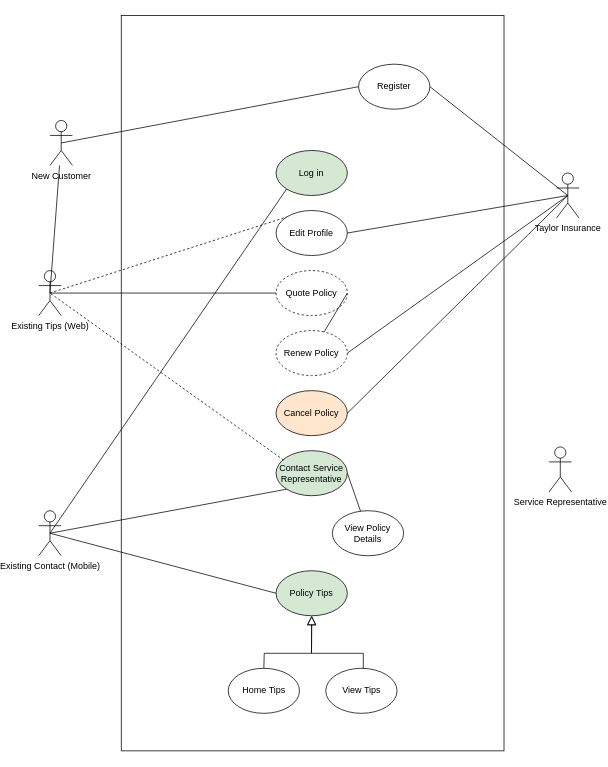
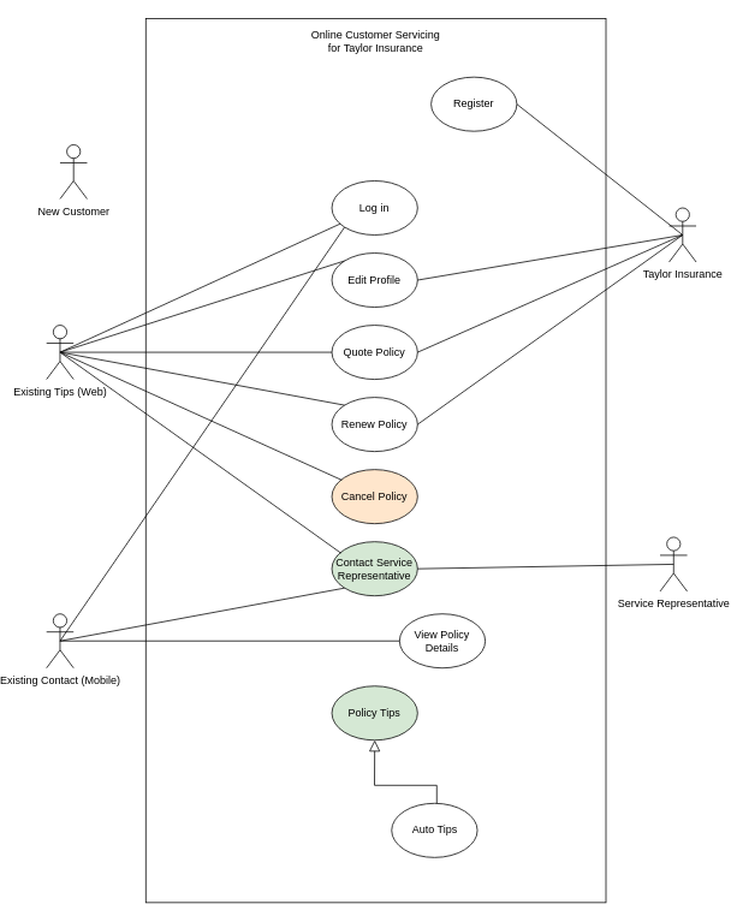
  <mxCell id="0" />
  <mxCell id="1" parent="0" />
  <mxCell id="2" value="" style="rounded=0;whiteSpace=wrap;html=1;" vertex="1" parent="1"><mxGeometry x="130" y="20" width="510" height="980" as="geometry" /></mxCell>
+ <mxCell id="3" value="Online Customer Servicing for Taylor Insurance" style="text;html=1;align=center;verticalAlign=middle;whiteSpace=wrap;rounded=0;" vertex="1" parent="1"><mxGeometry x="311.25" y="30" width="147.5" height="30" as="geometry" /></mxCell>
  <mxCell id="4" value="Existing Tips (Web)" style="shape=umlActor;verticalLabelPosition=bottom;verticalAlign=top;html=1;" vertex="1" parent="1"><mxGeometry x="20" y="360" width="30" height="60" as="geometry" /></mxCell>
  <mxCell id="5" value="New Customer" style="shape=umlActor;verticalLabelPosition=bottom;verticalAlign=top;html=1;" vertex="1" parent="1"><mxGeometry x="35" y="160" width="30" height="60" as="geometry" /></mxCell>
  <mxCell id="6" value="Taylor Insurance" style="shape=umlActor;verticalLabelPosition=bottom;verticalAlign=top;html=1;" vertex="1" parent="1"><mxGeometry x="710" y="230" width="30" height="60" as="geometry" /></mxCell>
- <mxCell id="7" value="Quote Policy" style="ellipse;whiteSpace=wrap;html=1;dashed=1;" vertex="1" parent="1"><mxGeometry x="336.25" y="360" width="95" height="60" as="geometry" /></mxCell>
- <mxCell id="8" value="Renew Policy" style="ellipse;whiteSpace=wrap;html=1;dashed=1;" vertex="1" parent="1"><mxGeometry x="336.25" y="440" width="95" height="60" as="geometry" /></mxCell>
+ <mxCell id="7" value="Quote Policy" style="ellipse;whiteSpace=wrap;html=1;" vertex="1" parent="1"><mxGeometry x="336.25" y="360" width="95" height="60" as="geometry" /></mxCell>
+ <mxCell id="8" value="Renew Policy" style="ellipse;whiteSpace=wrap;html=1;" vertex="1" parent="1"><mxGeometry x="336.25" y="440" width="95" height="60" as="geometry" /></mxCell>
  <mxCell id="9" value="Cancel Policy" style="ellipse;whiteSpace=wrap;html=1;fillColor=#ffe6cc;" vertex="1" parent="1"><mxGeometry x="336.25" y="520" width="95" height="60" as="geometry" /></mxCell>
  <mxCell id="10" value="View Policy Details" style="ellipse;whiteSpace=wrap;html=1;" vertex="1" parent="1"><mxGeometry x="411.25" y="680" width="95" height="60" as="geometry" /></mxCell>
- <mxCell id="11" value="Log in " style="ellipse;whiteSpace=wrap;html=1;fillColor=#d5e8d4;" vertex="1" parent="1"><mxGeometry x="336.25" y="200" width="95" height="60" as="geometry" /></mxCell>
+ <mxCell id="11" value="Log in " style="ellipse;whiteSpace=wrap;html=1;" vertex="1" parent="1"><mxGeometry x="336.25" y="200" width="95" height="60" as="geometry" /></mxCell>
  <mxCell id="12" value="Register" style="ellipse;whiteSpace=wrap;html=1;" vertex="1" parent="1"><mxGeometry x="446.25" y="85" width="95" height="60" as="geometry" /></mxCell>
  <mxCell id="13" value="Edit Profile" style="ellipse;whiteSpace=wrap;html=1;" vertex="1" parent="1"><mxGeometry x="336.25" y="280" width="95" height="60" as="geometry" /></mxCell>
  <mxCell id="14" value="Contact Service Representative" style="ellipse;whiteSpace=wrap;html=1;fillColor=#d5e8d4;" vertex="1" parent="1"><mxGeometry x="336.25" y="600" width="95" height="60" as="geometry" /></mxCell>
  <mxCell id="15" value="Policy Tips" style="ellipse;whiteSpace=wrap;html=1;fillColor=#d5e8d4;" vertex="1" parent="1"><mxGeometry x="336.25" y="760" width="95" height="60" as="geometry" /></mxCell>
  <mxCell id="16" value="Existing Contact (Mobile)" style="shape=umlActor;verticalLabelPosition=bottom;verticalAlign=top;html=1;" vertex="1" parent="1"><mxGeometry x="20" y="680" width="30" height="60" as="geometry" /></mxCell>
- <mxCell id="17" value="" style="endArrow=none;html=1;rounded=0;exitX=0.5;exitY=0.5;exitDx=0;exitDy=0;exitPerimeter=0;" edge="1" parent="1" source="4" target="5"><mxGeometry width="50" height="50" relative="1" as="geometry"><mxPoint x="300" y="270" as="sourcePoint" /><mxPoint x="350" y="220" as="targetPoint" /></mxGeometry></mxCell>
- <mxCell id="18" value="" style="endArrow=none;html=1;rounded=0;exitX=0.5;exitY=0.5;exitDx=0;exitDy=0;exitPerimeter=0;entryX=0;entryY=0;entryDx=0;entryDy=0;dashed=1;" edge="1" parent="1" source="4" target="13"><mxGeometry width="50" height="50" relative="1" as="geometry"><mxPoint x="300" y="470" as="sourcePoint" /><mxPoint x="350" y="420" as="targetPoint" /></mxGeometry></mxCell>
+ <mxCell id="17" value="" style="endArrow=none;html=1;rounded=0;exitX=0.5;exitY=0.5;exitDx=0;exitDy=0;exitPerimeter=0;" edge="1" parent="1" source="4" target="11"><mxGeometry width="50" height="50" relative="1" as="geometry"><mxPoint x="300" y="270" as="sourcePoint" /><mxPoint x="350" y="220" as="targetPoint" /></mxGeometry></mxCell>
+ <mxCell id="18" value="" style="endArrow=none;html=1;rounded=0;exitX=0.5;exitY=0.5;exitDx=0;exitDy=0;exitPerimeter=0;entryX=0;entryY=0;entryDx=0;entryDy=0;" edge="1" parent="1" source="4" target="13"><mxGeometry width="50" height="50" relative="1" as="geometry"><mxPoint x="300" y="470" as="sourcePoint" /><mxPoint x="350" y="420" as="targetPoint" /></mxGeometry></mxCell>
  <mxCell id="19" value="" style="endArrow=none;html=1;rounded=0;exitX=0.5;exitY=0.5;exitDx=0;exitDy=0;exitPerimeter=0;entryX=0;entryY=0.5;entryDx=0;entryDy=0;" edge="1" parent="1" source="4" target="7"><mxGeometry width="50" height="50" relative="1" as="geometry"><mxPoint x="290" y="340" as="sourcePoint" /><mxPoint x="340" y="290" as="targetPoint" /></mxGeometry></mxCell>
- <mxCell id="22" value="" style="endArrow=none;html=1;rounded=0;entryX=0.5;entryY=0.5;entryDx=0;entryDy=0;entryPerimeter=0;exitX=0.105;exitY=0.209;exitDx=0;exitDy=0;exitPerimeter=0;dashed=1;" edge="1" parent="1" source="14" target="4"><mxGeometry width="50" height="50" relative="1" as="geometry"><mxPoint x="290" y="490" as="sourcePoint" /><mxPoint x="340" y="440" as="targetPoint" /></mxGeometry></mxCell>
- <mxCell id="23" value="" style="endArrow=none;html=1;rounded=0;exitX=0.5;exitY=0.5;exitDx=0;exitDy=0;exitPerimeter=0;entryX=0;entryY=0.5;entryDx=0;entryDy=0;" edge="1" parent="1" source="5" target="12"><mxGeometry width="50" height="50" relative="1" as="geometry"><mxPoint x="390" y="340" as="sourcePoint" /><mxPoint x="440" y="290" as="targetPoint" /></mxGeometry></mxCell>
+ <mxCell id="20" value="" style="endArrow=none;html=1;rounded=0;entryX=0;entryY=0;entryDx=0;entryDy=0;exitX=0.5;exitY=0.5;exitDx=0;exitDy=0;exitPerimeter=0;" edge="1" parent="1" source="4" target="8"><mxGeometry width="50" height="50" relative="1" as="geometry"><mxPoint x="70" y="400" as="sourcePoint" /><mxPoint x="120" y="350" as="targetPoint" /></mxGeometry></mxCell>
+ <mxCell id="21" value="" style="endArrow=none;html=1;rounded=0;entryX=0.5;entryY=0.5;entryDx=0;entryDy=0;entryPerimeter=0;exitX=0.115;exitY=0.194;exitDx=0;exitDy=0;exitPerimeter=0;" edge="1" parent="1" source="9" target="4"><mxGeometry width="50" height="50" relative="1" as="geometry"><mxPoint x="290" y="390" as="sourcePoint" /><mxPoint x="340" y="340" as="targetPoint" /></mxGeometry></mxCell>
+ <mxCell id="22" value="" style="endArrow=none;html=1;rounded=0;entryX=0.5;entryY=0.5;entryDx=0;entryDy=0;entryPerimeter=0;exitX=0.105;exitY=0.209;exitDx=0;exitDy=0;exitPerimeter=0;" edge="1" parent="1" source="14" target="4"><mxGeometry width="50" height="50" relative="1" as="geometry"><mxPoint x="290" y="490" as="sourcePoint" /><mxPoint x="340" y="440" as="targetPoint" /></mxGeometry></mxCell>
  <mxCell id="24" value="" style="endArrow=none;html=1;rounded=0;exitX=0.5;exitY=0.5;exitDx=0;exitDy=0;exitPerimeter=0;entryX=0;entryY=1;entryDx=0;entryDy=0;" edge="1" parent="1" source="16" target="14"><mxGeometry width="50" height="50" relative="1" as="geometry"><mxPoint x="390" y="600" as="sourcePoint" /><mxPoint x="440" y="550" as="targetPoint" /></mxGeometry></mxCell>
- <mxCell id="26" value="" style="endArrow=none;html=1;rounded=0;exitX=0.5;exitY=0.5;exitDx=0;exitDy=0;exitPerimeter=0;entryX=0;entryY=0.5;entryDx=0;entryDy=0;" edge="1" parent="1" source="16" target="15"><mxGeometry width="50" height="50" relative="1" as="geometry"><mxPoint x="390" y="600" as="sourcePoint" /><mxPoint x="440" y="550" as="targetPoint" /></mxGeometry></mxCell>
+ <mxCell id="25" value="" style="endArrow=none;html=1;rounded=0;exitX=0.5;exitY=0.5;exitDx=0;exitDy=0;exitPerimeter=0;entryX=0;entryY=0.5;entryDx=0;entryDy=0;" edge="1" parent="1" source="16" target="10"><mxGeometry width="50" height="50" relative="1" as="geometry"><mxPoint x="390" y="600" as="sourcePoint" /><mxPoint x="440" y="550" as="targetPoint" /></mxGeometry></mxCell>
  <mxCell id="27" value="" style="endArrow=none;html=1;rounded=0;entryX=0.5;entryY=0.5;entryDx=0;entryDy=0;entryPerimeter=0;exitX=1;exitY=0.5;exitDx=0;exitDy=0;" edge="1" parent="1" source="13" target="6"><mxGeometry width="50" height="50" relative="1" as="geometry"><mxPoint x="470" y="240" as="sourcePoint" /><mxPoint x="520" y="190" as="targetPoint" /></mxGeometry></mxCell>
  <mxCell id="28" value="" style="endArrow=none;html=1;rounded=0;exitX=1;exitY=0.5;exitDx=0;exitDy=0;entryX=0.5;entryY=0.5;entryDx=0;entryDy=0;entryPerimeter=0;" edge="1" parent="1" source="12" target="6"><mxGeometry width="50" height="50" relative="1" as="geometry"><mxPoint x="390" y="420" as="sourcePoint" /><mxPoint x="440" y="370" as="targetPoint" /></mxGeometry></mxCell>
- <mxCell id="29" value="" style="endArrow=none;html=1;rounded=0;exitX=1;exitY=0.5;exitDx=0;exitDy=0;" edge="1" parent="1" source="7" target="8"><mxGeometry width="50" height="50" relative="1" as="geometry"><mxPoint x="390" y="520" as="sourcePoint" /><mxPoint x="440" y="470" as="targetPoint" /></mxGeometry></mxCell>
+ <mxCell id="29" value="" style="endArrow=none;html=1;rounded=0;entryX=0.5;entryY=0.5;entryDx=0;entryDy=0;entryPerimeter=0;exitX=1;exitY=0.5;exitDx=0;exitDy=0;" edge="1" parent="1" source="7" target="6"><mxGeometry width="50" height="50" relative="1" as="geometry"><mxPoint x="390" y="520" as="sourcePoint" /><mxPoint x="440" y="470" as="targetPoint" /></mxGeometry></mxCell>
  <mxCell id="30" value="" style="endArrow=none;html=1;rounded=0;entryX=0.5;entryY=0.5;entryDx=0;entryDy=0;entryPerimeter=0;exitX=1;exitY=0.5;exitDx=0;exitDy=0;" edge="1" parent="1" source="8" target="6"><mxGeometry width="50" height="50" relative="1" as="geometry"><mxPoint x="540" y="400" as="sourcePoint" /><mxPoint x="590" y="350" as="targetPoint" /></mxGeometry></mxCell>
- <mxCell id="31" value="" style="endArrow=none;html=1;rounded=0;entryX=0.5;entryY=0.5;entryDx=0;entryDy=0;entryPerimeter=0;exitX=1;exitY=0.5;exitDx=0;exitDy=0;" edge="1" parent="1" source="9" target="6"><mxGeometry width="50" height="50" relative="1" as="geometry"><mxPoint x="540" y="450" as="sourcePoint" /><mxPoint x="590" y="400" as="targetPoint" /></mxGeometry></mxCell>
  <mxCell id="32" value="Service Representative" style="shape=umlActor;verticalLabelPosition=bottom;verticalAlign=top;html=1;" vertex="1" parent="1"><mxGeometry x="700" y="595" width="30" height="60" as="geometry" /></mxCell>
- <mxCell id="33" value="" style="endArrow=none;html=1;rounded=0;exitX=1;exitY=0.5;exitDx=0;exitDy=0;" edge="1" parent="1" source="14" target="10"><mxGeometry width="50" height="50" relative="1" as="geometry"><mxPoint x="390" y="570" as="sourcePoint" /><mxPoint x="440" y="520" as="targetPoint" /></mxGeometry></mxCell>
- <mxCell id="34" value="Home Tips" style="ellipse;whiteSpace=wrap;html=1;" vertex="1" parent="1"><mxGeometry x="272.5" y="890" width="95" height="60" as="geometry" /></mxCell>
- <mxCell id="35" value="View Tips" style="ellipse;whiteSpace=wrap;html=1;" vertex="1" parent="1"><mxGeometry x="402.5" y="890" width="95" height="60" as="geometry" /></mxCell>
- <mxCell id="36" value="" style="endArrow=block;endSize=10;endFill=0;html=1;rounded=0;exitX=0.5;exitY=0;exitDx=0;exitDy=0;entryX=0.5;entryY=1;entryDx=0;entryDy=0;strokeWidth=1;" edge="1" parent="1" source="34" target="15"><mxGeometry width="160" relative="1" as="geometry"><mxPoint x="342.5" y="830" as="sourcePoint" /><mxPoint x="502.5" y="830" as="targetPoint" /><Array as="points"><mxPoint x="320.5" y="870" /><mxPoint x="383.5" y="870" /></Array></mxGeometry></mxCell>
+ <mxCell id="33" value="" style="endArrow=none;html=1;rounded=0;entryX=0.5;entryY=0.5;entryDx=0;entryDy=0;entryPerimeter=0;exitX=1;exitY=0.5;exitDx=0;exitDy=0;" edge="1" parent="1" source="14" target="32"><mxGeometry width="50" height="50" relative="1" as="geometry"><mxPoint x="390" y="570" as="sourcePoint" /><mxPoint x="440" y="520" as="targetPoint" /></mxGeometry></mxCell>
+ <mxCell id="35" value="Auto Tips" style="ellipse;whiteSpace=wrap;html=1;" vertex="1" parent="1"><mxGeometry x="402.5" y="890" width="95" height="60" as="geometry" /></mxCell>
  <mxCell id="37" value="" style="endArrow=block;endSize=10;endFill=0;html=1;rounded=0;entryX=0.5;entryY=1;entryDx=0;entryDy=0;strokeWidth=1;" edge="1" parent="1" target="15"><mxGeometry width="160" relative="1" as="geometry"><mxPoint x="452.5" y="890" as="sourcePoint" /><mxPoint x="535.5" y="810" as="targetPoint" /><Array as="points"><mxPoint x="452.5" y="870" /><mxPoint x="383.5" y="870" /></Array></mxGeometry></mxCell>
  <mxCell id="38" value="" style="endArrow=none;html=1;rounded=0;exitX=0.5;exitY=0.5;exitDx=0;exitDy=0;exitPerimeter=0;entryX=0;entryY=1;entryDx=0;entryDy=0;" edge="1" parent="1" source="16" target="11"><mxGeometry width="50" height="50" relative="1" as="geometry"><mxPoint x="510" y="580" as="sourcePoint" /><mxPoint x="560" y="530" as="targetPoint" /></mxGeometry></mxCell>
